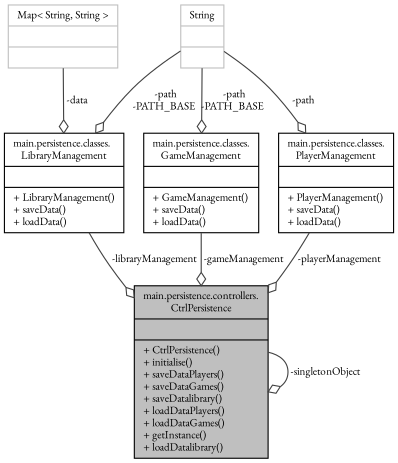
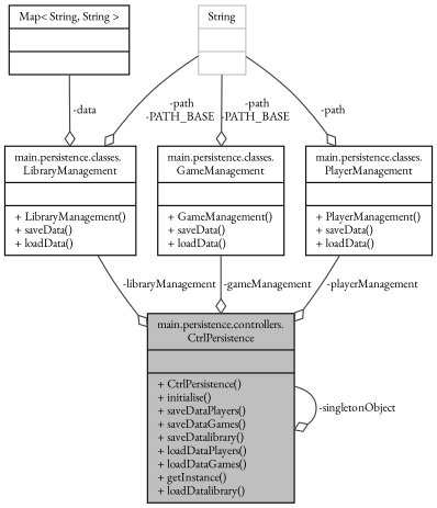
  digraph {
    fontname="EB Garamond"
    node [color=black fillcolor=white fontname="EB Garamond" fontsize=10 shape=record style=filled]
    edge [arrowhead=odiamond color=grey25 fontname="EB Garamond" fontsize=10 labelfontname=Helvetica labelfontsize=10 style=solid]
    n1 [fillcolor=grey75 fontcolor=black height=0.2 label="{main.persistence.controllers.\lCtrlPersistence\n||+ CtrlPersistence()\l+ initialise()\l+ saveDataPlayers()\l+ saveDataGames()\l+ saveDatalibrary()\l+ loadDataPlayers()\l+ loadDataGames()\l+ getInstance()\l+ loadDatalibrary()\l}" width=0.4]
    n2 [height=0.2 label="{main.persistence.classes.\lPlayerManagement\n||+ PlayerManagement()\l+ saveData()\l+ loadData()\l}" width=0.4]
    n3 [color=grey75 height=0.2 label="{String\n||}" width=0.4]
    n4 [height=0.2 label="{main.persistence.classes.\lLibraryManagement\n||+ LibraryManagement()\l+ saveData()\l+ loadData()\l}" width=0.4]
    n5 [height=0.2 label="{main.persistence.classes.\lGameManagement\n||+ GameManagement()\l+ saveData()\l+ loadData()\l}" width=0.4]
-   n6 [color=grey75 height=0.2 label="{Map\< String, String \>\n||}" width=0.4]
+   n6 [height=0.2 label="{Map\< String, String \>\n||}" width=0.4]
    n1 -> n1 [label=" -singletonObject"]
    n2 -> n1 [label=" -playerManagement"]
    n3 -> n2 [label=" -path"]
    n3 -> n4 [label=" -path\n-PATH_BASE"]
    n3 -> n5 [label=" -path\n-PATH_BASE"]
    n4 -> n1 [label=" -libraryManagement"]
    n5 -> n1 [label=" -gameManagement"]
    n6 -> n4 [label=" -data"]
  }
